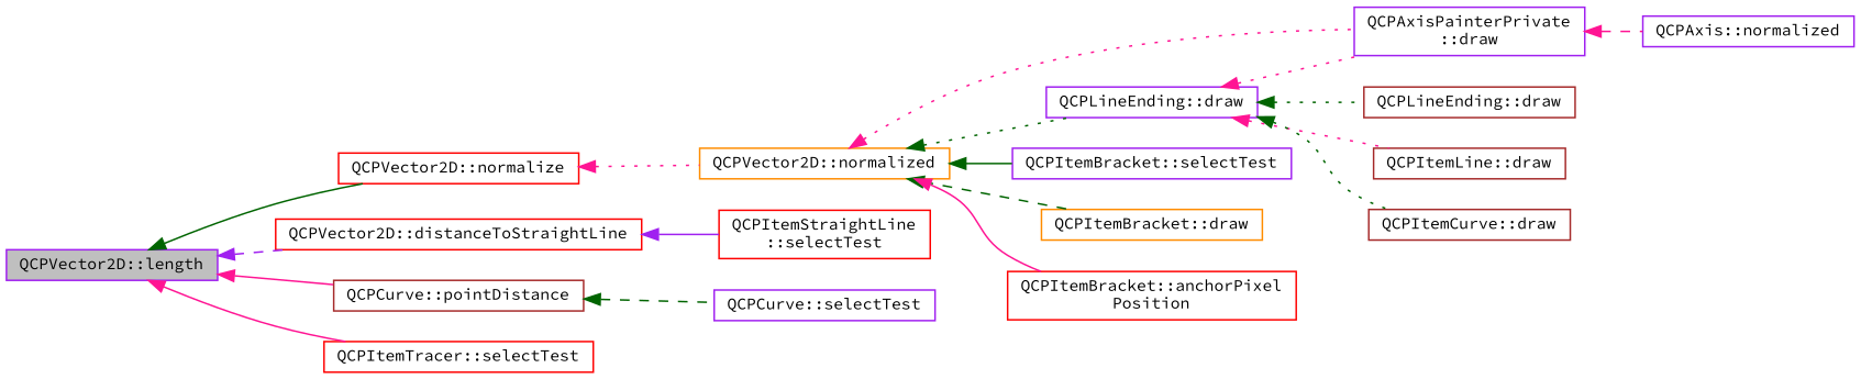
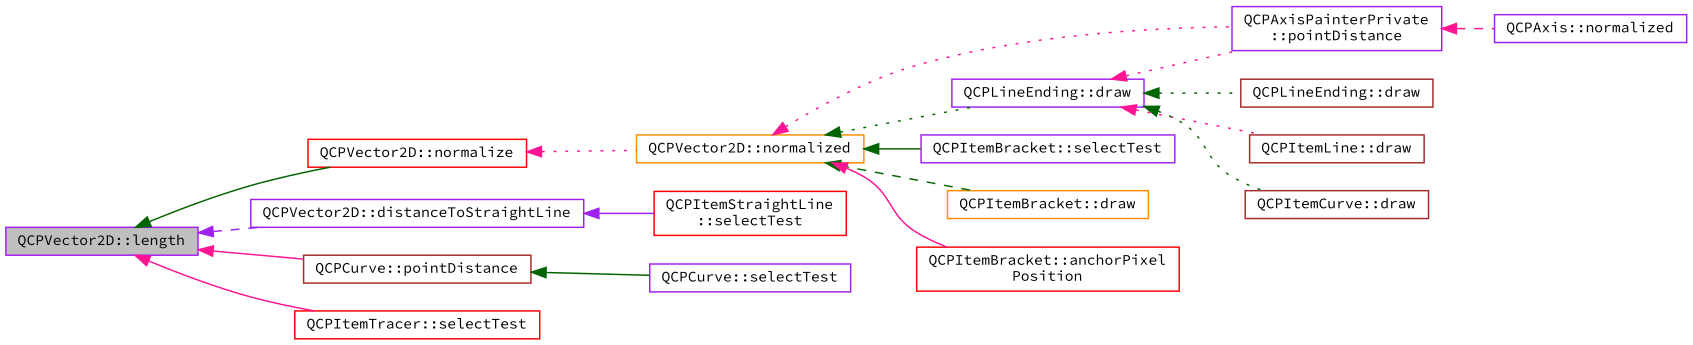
  digraph {
    fontname="Source Code Pro"
    rankdir=LR
    node [color=purple fillcolor=white fontname="Source Code Pro" fontsize=10 shape=record style=filled]
    edge [color=deeppink dir=back fontname="Source Code Pro" fontsize=10 labelfontname=Helvetica labelfontsize=10 style=dotted]
    n1 [fillcolor=grey75 fontcolor=black height=0.2 label="QCPVector2D::length" width=0.4]
    n2 [color=red height=0.2 label="QCPVector2D::normalize" width=0.4]
-   n3 [color=red height=0.2 label="QCPVector2D::distanceToStraightLine" width=0.4]
+   n3 [height=0.2 label="QCPVector2D::distanceToStraightLine" width=0.4]
    n4 [color=brown height=0.2 label="QCPCurve::pointDistance" width=0.4]
    n5 [color=red height=0.2 label="QCPItemTracer::selectTest" width=0.4]
    n6 [color=darkorange height=0.2 label="QCPVector2D::normalized" width=0.4]
    n7 [color=red height=0.2 label="QCPItemStraightLine\l::selectTest" width=0.4]
    n8 [height=0.2 label="QCPCurve::selectTest" width=0.4]
    n9 [height=0.2 label="QCPLineEnding::draw" width=0.4]
-   n10 [height=0.2 label="QCPAxisPainterPrivate\l::draw" width=0.4]
+   n10 [height=0.2 label="QCPAxisPainterPrivate\l::pointDistance" width=0.4]
    n11 [height=0.2 label="QCPItemBracket::selectTest" width=0.4]
    n12 [color=darkorange height=0.2 label="QCPItemBracket::draw" width=0.4]
    n13 [color=red height=0.2 label="QCPItemBracket::anchorPixel\lPosition" width=0.4]
    n14 [color=brown height=0.2 label="QCPLineEnding::draw" width=0.4]
    n15 [color=brown height=0.2 label="QCPItemLine::draw" width=0.4]
    n16 [color=brown height=0.2 label="QCPItemCurve::draw" width=0.4]
    n17 [height=0.2 label="QCPAxis::normalized" width=0.4]
    n1 -> n2 [color=darkgreen style=solid]
    n1 -> n3 [color=purple style=dashed]
    n1 -> n4 [style=solid]
    n1 -> n5 [style=solid]
    n2 -> n6
    n3 -> n7 [color=purple style=solid]
-   n4 -> n8 [color=darkgreen style=dashed]
+   n4 -> n8 [color=darkgreen style=solid]
    n6 -> n9 [color=darkgreen]
    n6 -> n10
    n6 -> n11 [color=darkgreen style=solid]
    n6 -> n12 [color=darkgreen style=dashed]
    n6 -> n13 [style=solid]
    n9 -> n10
    n9 -> n14 [color=darkgreen]
    n9 -> n15
    n9 -> n16 [color=darkgreen]
    n10 -> n17 [style=dashed]
  }
